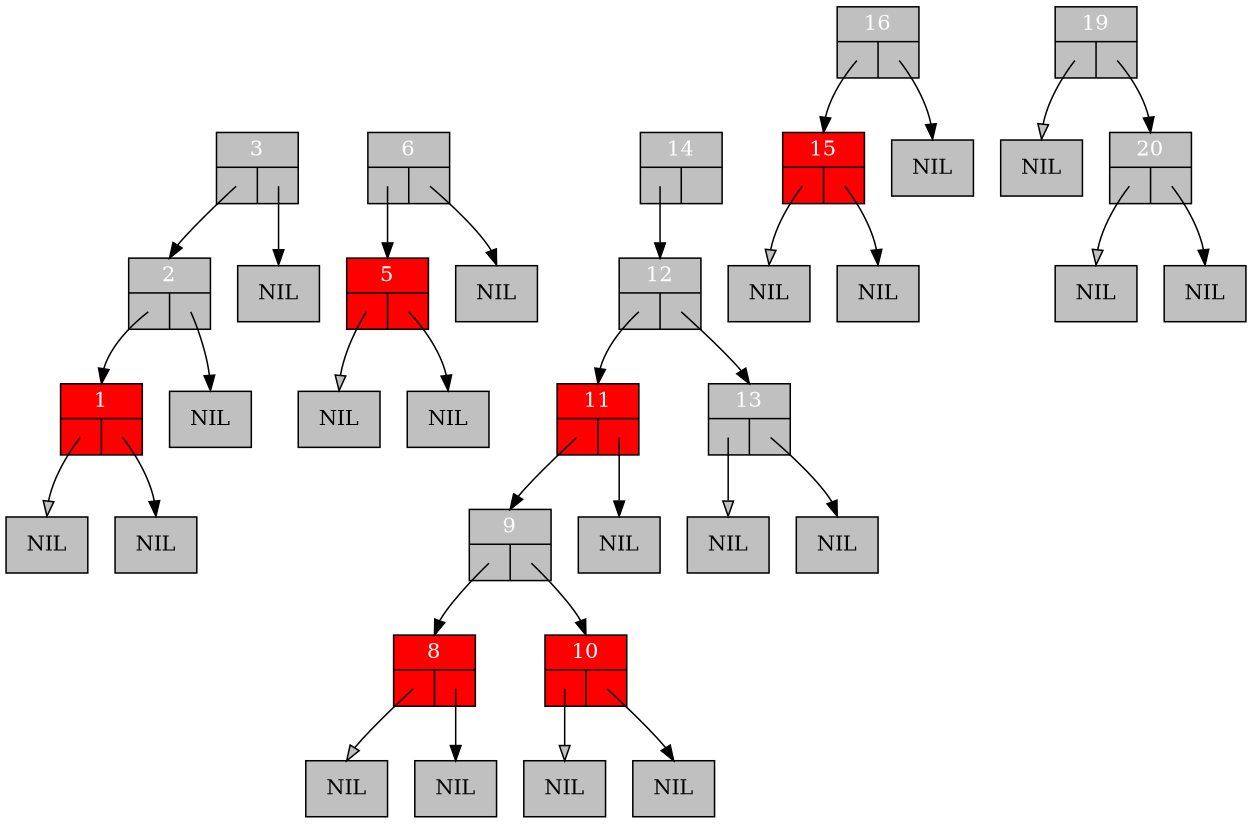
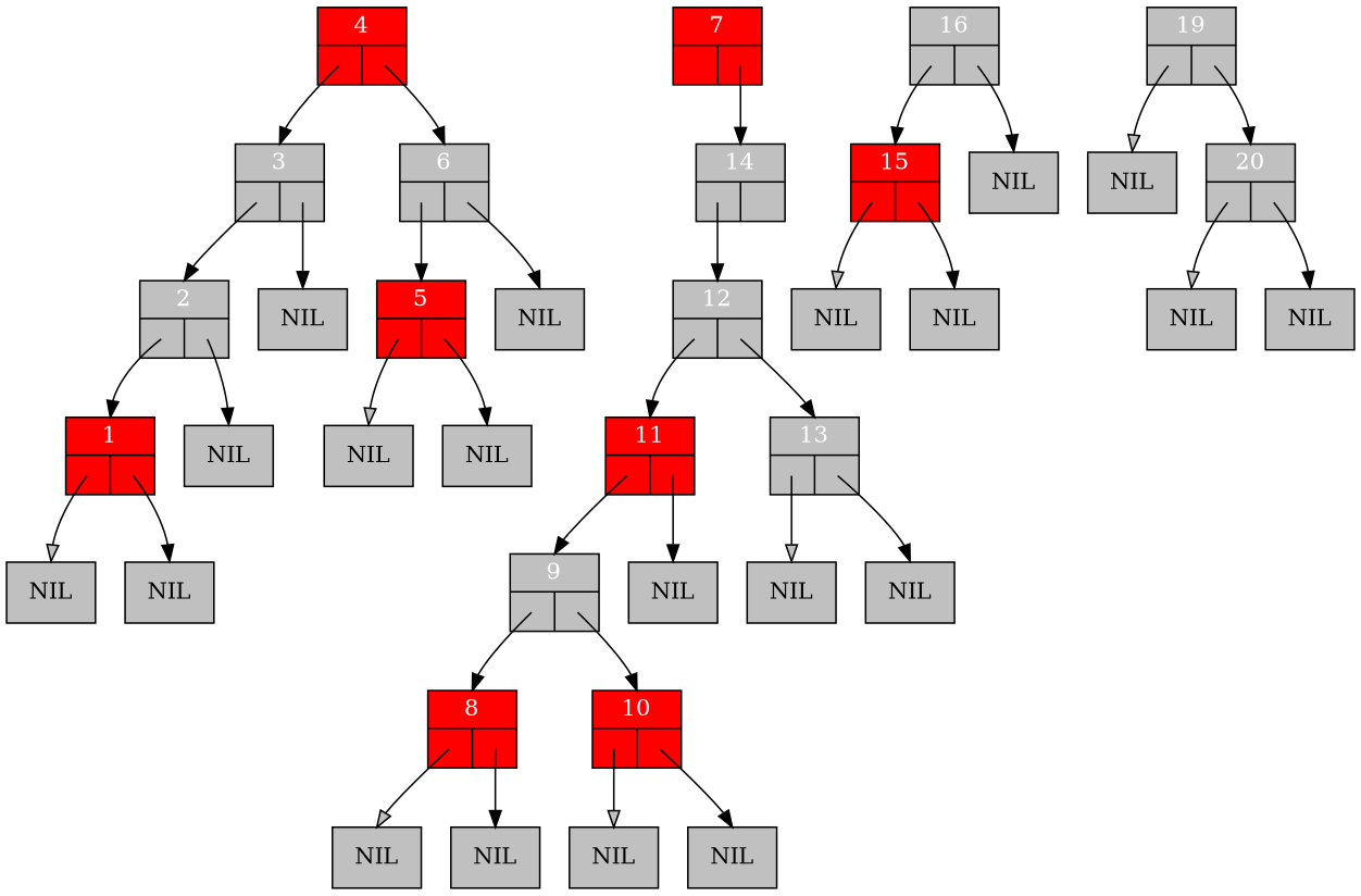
  digraph {
    ranksep=0.5
    node [fillcolor=grey shape=record style=filled]
    edge [headclip=false headport=n tailclip=false tailport="left:c"]
    n1 [fillcolor=red fontcolor=white label="{1|{<left>|<right>}}"]
    n2 [label=NIL]
    n3 [label=NIL]
    n4 [fontcolor=white label="{2|{<left>|<right>}}"]
    n5 [label=NIL]
    n6 [fontcolor=white label="{3|{<left>|<right>}}"]
    n7 [label=NIL]
+   n8 [fillcolor=red fontcolor=white label="{4|{<left>|<right>}}"]
    n9 [fontcolor=white label="{6|{<left>|<right>}}"]
    n10 [fillcolor=red fontcolor=white label="{5|{<left>|<right>}}"]
    n11 [label=NIL]
    n12 [label=NIL]
    n13 [label=NIL]
+   n14 [fillcolor=red fontcolor=white label="{7|{<left>|<right>}}"]
    n15 [fontcolor=white label="{14|{<left>|<right>}}"]
    n16 [fontcolor=white label="{12|{<left>|<right>}}"]
    n17 [fillcolor=red fontcolor=white label="{11|{<left>|<right>}}"]
    n18 [fontcolor=white label="{13|{<left>|<right>}}"]
    n19 [fillcolor=red fontcolor=white label="{8|{<left>|<right>}}"]
    n20 [label=NIL]
    n21 [label=NIL]
    n22 [fontcolor=white label="{9|{<left>|<right>}}"]
    n23 [fillcolor=red fontcolor=white label="{10|{<left>|<right>}}"]
    n24 [label=NIL]
    n25 [label=NIL]
    n26 [label=NIL]
    n27 [label=NIL]
    n28 [label=NIL]
    n29 [fontcolor=white label="{16|{<left>|<right>}}"]
    n30 [fillcolor=red fontcolor=white label="{15|{<left>|<right>}}"]
    n31 [label=NIL]
    n32 [fontcolor=white label="{19|{<left>|<right>}}"]
    n33 [label=NIL]
    n34 [fontcolor=white label="{20|{<left>|<right>}}"]
    n35 [label=NIL]
    n36 [label=NIL]
    n37 [label=NIL]
    n38 [label=NIL]
    n1 -> n2 [fillcolor=grey]
    n1 -> n3 [tailport="right:c"]
    n4 -> n1
    n4 -> n5 [tailport="right:c"]
    n6 -> n4
    n6 -> n7 [tailport="right:c"]
+   n8 -> n6
+   n8 -> n9 [tailport="right:c"]
    n9 -> n10
    n9 -> n11 [tailport="right:c"]
    n10 -> n12 [fillcolor=grey]
    n10 -> n13 [tailport="right:c"]
+   n14 -> n15 [tailport="right:c"]
    n15 -> n16
    n16 -> n17
    n16 -> n18 [tailport="right:c"]
    n17 -> n22
    n17 -> n26 [tailport="right:c"]
    n18 -> n27 [fillcolor=grey]
    n18 -> n28 [tailport="right:c"]
    n19 -> n20 [fillcolor=grey]
    n19 -> n21 [tailport="right:c"]
    n22 -> n19
    n22 -> n23 [tailport="right:c"]
    n23 -> n24 [fillcolor=grey]
    n23 -> n25 [tailport="right:c"]
    n29 -> n30
    n29 -> n31 [tailport="right:c"]
    n30 -> n35 [fillcolor=grey]
    n30 -> n36 [tailport="right:c"]
    n32 -> n33 [fillcolor=grey]
    n32 -> n34 [tailport="right:c"]
    n34 -> n37 [fillcolor=grey]
    n34 -> n38 [tailport="right:c"]
  }
